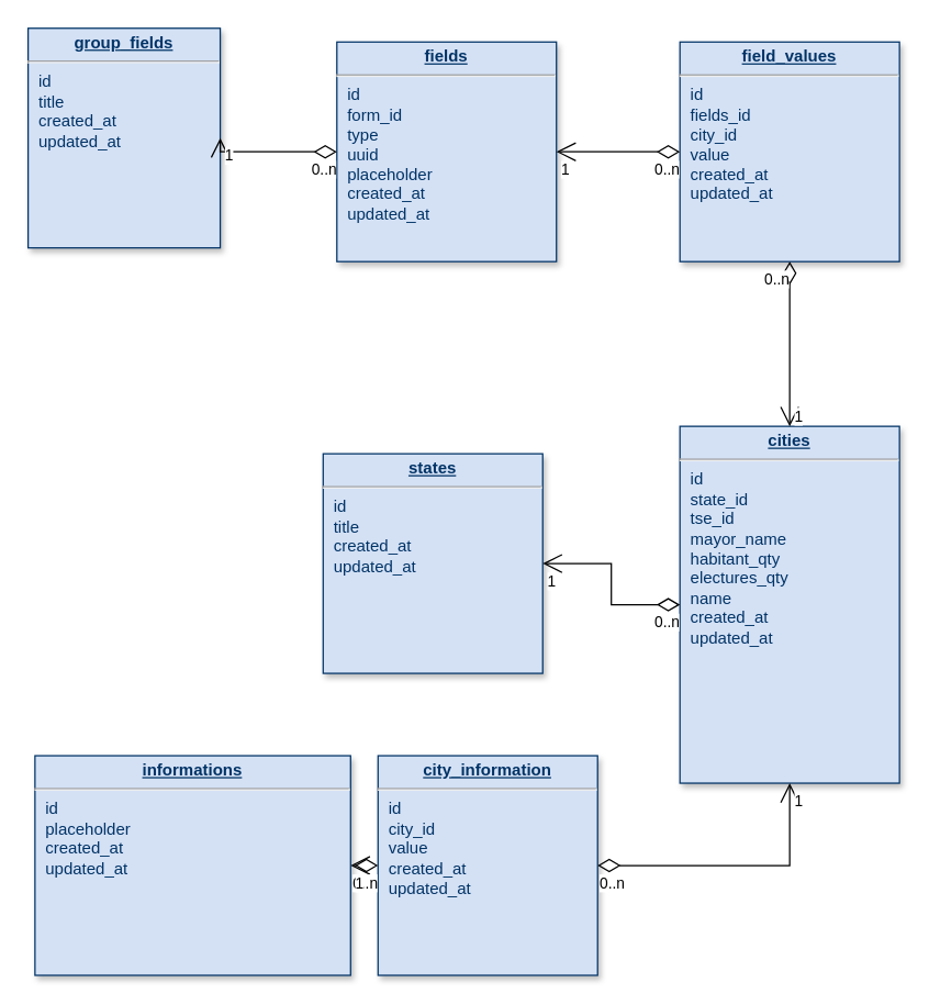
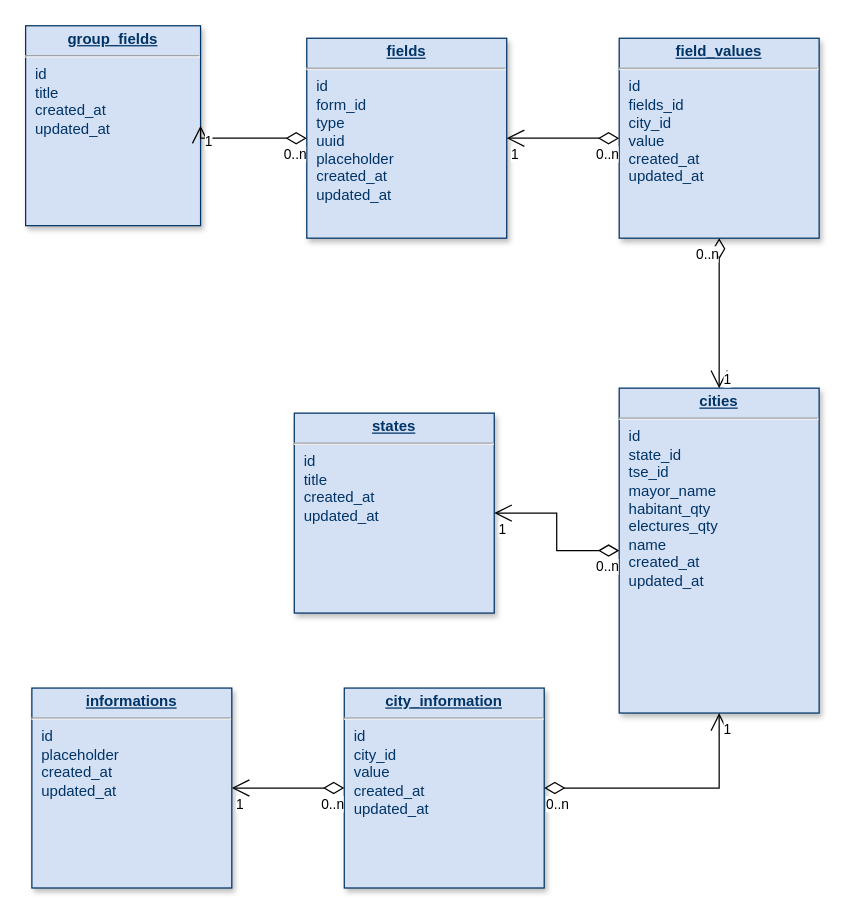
  <mxCell id="0" />
  <mxCell id="1" parent="0" />
  <mxCell id="2" value="&lt;p style=&quot;margin: 0px ; margin-top: 4px ; text-align: center ; text-decoration: underline&quot;&gt;&lt;b&gt;group_fields&lt;/b&gt;&lt;/p&gt;&lt;hr&gt;&lt;p style=&quot;margin: 0px ; margin-left: 8px&quot;&gt;id&lt;/p&gt;&lt;p style=&quot;margin: 0px ; margin-left: 8px&quot;&gt;title&lt;/p&gt;&lt;p style=&quot;margin: 0px ; margin-left: 8px&quot;&gt;created_at&lt;/p&gt;&lt;p style=&quot;margin: 0px ; margin-left: 8px&quot;&gt;updated_at&lt;/p&gt;" style="verticalAlign=top;align=left;overflow=fill;fontSize=12;fontFamily=Helvetica;html=1;strokeColor=#003366;shadow=1;fillColor=#D4E1F5;fontColor=#003366" parent="1" vertex="1"><mxGeometry x="20" y="20" width="140" height="160" as="geometry" /></mxCell>
  <mxCell id="3" value="&lt;p style=&quot;margin: 0px ; margin-top: 4px ; text-align: center ; text-decoration: underline&quot;&gt;&lt;b&gt;fields&lt;/b&gt;&lt;/p&gt;&lt;hr&gt;&lt;p style=&quot;margin: 0px ; margin-left: 8px&quot;&gt;id&lt;/p&gt;&lt;p style=&quot;margin: 0px ; margin-left: 8px&quot;&gt;form_id&lt;/p&gt;&lt;p style=&quot;margin: 0px ; margin-left: 8px&quot;&gt;type&lt;/p&gt;&lt;p style=&quot;margin: 0px ; margin-left: 8px&quot;&gt;uuid&lt;/p&gt;&lt;p style=&quot;margin: 0px ; margin-left: 8px&quot;&gt;placeholder&lt;/p&gt;&lt;p style=&quot;margin: 0px 0px 0px 8px&quot;&gt;created_at&lt;/p&gt;&lt;p style=&quot;margin: 0px 0px 0px 8px&quot;&gt;updated_at&lt;/p&gt;" style="verticalAlign=top;align=left;overflow=fill;fontSize=12;fontFamily=Helvetica;html=1;strokeColor=#003366;shadow=1;fillColor=#D4E1F5;fontColor=#003366" parent="1" vertex="1"><mxGeometry x="245" y="30" width="160" height="160" as="geometry" /></mxCell>
  <mxCell id="4" value="" style="endArrow=open;html=1;endSize=12;startArrow=diamondThin;startSize=14;startFill=0;edgeStyle=orthogonalEdgeStyle;rounded=0;entryX=1;entryY=0.5;entryDx=0;entryDy=0;exitX=0;exitY=0.5;exitDx=0;exitDy=0;" parent="1" source="3" target="2" edge="1"><mxGeometry relative="1" as="geometry"><mxPoint x="205" y="270" as="sourcePoint" /><mxPoint x="645" y="270" as="targetPoint" /><Array as="points"><mxPoint x="215" y="110" /><mxPoint x="215" y="110" /></Array></mxGeometry></mxCell>
  <mxCell id="5" value="0..n" style="edgeLabel;resizable=0;html=1;align=left;verticalAlign=top;" parent="4" connectable="0" vertex="1"><mxGeometry x="-1" relative="1" as="geometry"><mxPoint x="-20" as="offset" /></mxGeometry></mxCell>
  <mxCell id="6" value="1" style="edgeLabel;resizable=0;html=1;align=right;verticalAlign=top;" parent="4" connectable="0" vertex="1"><mxGeometry x="1" relative="1" as="geometry"><mxPoint x="10" as="offset" /></mxGeometry></mxCell>
  <mxCell id="7" value="&lt;p style=&quot;margin: 0px ; margin-top: 4px ; text-align: center ; text-decoration: underline&quot;&gt;&lt;b&gt;field_values&lt;/b&gt;&lt;/p&gt;&lt;hr&gt;&lt;p style=&quot;margin: 0px ; margin-left: 8px&quot;&gt;id&lt;/p&gt;&lt;p style=&quot;margin: 0px ; margin-left: 8px&quot;&gt;fields_id&lt;/p&gt;&lt;p style=&quot;margin: 0px ; margin-left: 8px&quot;&gt;city_id&lt;/p&gt;&lt;p style=&quot;margin: 0px ; margin-left: 8px&quot;&gt;value&lt;/p&gt;&lt;p style=&quot;margin: 0px ; margin-left: 8px&quot;&gt;created_at&lt;/p&gt;&lt;p style=&quot;margin: 0px ; margin-left: 8px&quot;&gt;updated_at&lt;/p&gt;" style="verticalAlign=top;align=left;overflow=fill;fontSize=12;fontFamily=Helvetica;html=1;strokeColor=#003366;shadow=1;fillColor=#D4E1F5;fontColor=#003366" parent="1" vertex="1"><mxGeometry x="495" y="30" width="160" height="160" as="geometry" /></mxCell>
  <mxCell id="8" value="&lt;p style=&quot;margin: 0px ; margin-top: 4px ; text-align: center ; text-decoration: underline&quot;&gt;&lt;b&gt;cities&lt;/b&gt;&lt;/p&gt;&lt;hr&gt;&lt;p style=&quot;margin: 0px ; margin-left: 8px&quot;&gt;id&lt;/p&gt;&lt;p style=&quot;margin: 0px ; margin-left: 8px&quot;&gt;state_id&lt;/p&gt;&lt;p style=&quot;margin: 0px ; margin-left: 8px&quot;&gt;tse_id&lt;br&gt;&lt;/p&gt;&lt;p style=&quot;margin: 0px ; margin-left: 8px&quot;&gt;mayor_name&lt;/p&gt;&lt;p style=&quot;margin: 0px ; margin-left: 8px&quot;&gt;habitant_qty&lt;/p&gt;&lt;p style=&quot;margin: 0px ; margin-left: 8px&quot;&gt;electures_qty&lt;/p&gt;&lt;p style=&quot;margin: 0px ; margin-left: 8px&quot;&gt;name&lt;/p&gt;&lt;p style=&quot;margin: 0px ; margin-left: 8px&quot;&gt;created_at&lt;/p&gt;&lt;p style=&quot;margin: 0px ; margin-left: 8px&quot;&gt;updated_at&lt;/p&gt;" style="verticalAlign=top;align=left;overflow=fill;fontSize=12;fontFamily=Helvetica;html=1;strokeColor=#003366;shadow=1;fillColor=#D4E1F5;fontColor=#003366" parent="1" vertex="1"><mxGeometry x="495" y="310" width="160" height="260" as="geometry" /></mxCell>
  <mxCell id="9" value="" style="endArrow=open;html=1;endSize=12;startArrow=diamondThin;startSize=14;startFill=0;edgeStyle=orthogonalEdgeStyle;rounded=0;entryX=1;entryY=0.5;entryDx=0;entryDy=0;exitX=0;exitY=0.5;exitDx=0;exitDy=0;" parent="1" source="7" target="3" edge="1"><mxGeometry relative="1" as="geometry"><mxPoint x="625" y="120" as="sourcePoint" /><mxPoint x="525" y="120" as="targetPoint" /></mxGeometry></mxCell>
  <mxCell id="10" value="0..n" style="edgeLabel;resizable=0;html=1;align=left;verticalAlign=top;" parent="9" connectable="0" vertex="1"><mxGeometry x="-1" relative="1" as="geometry"><mxPoint x="-20" as="offset" /></mxGeometry></mxCell>
  <mxCell id="11" value="1" style="edgeLabel;resizable=0;html=1;align=right;verticalAlign=top;" parent="9" connectable="0" vertex="1"><mxGeometry x="1" relative="1" as="geometry"><mxPoint x="10" as="offset" /></mxGeometry></mxCell>
  <mxCell id="12" value="" style="endArrow=open;html=1;endSize=12;startArrow=diamondThin;startSize=14;startFill=0;edgeStyle=orthogonalEdgeStyle;rounded=0;entryX=0.5;entryY=0;entryDx=0;entryDy=0;exitX=0.5;exitY=1;exitDx=0;exitDy=0;" parent="1" source="7" target="8" edge="1"><mxGeometry relative="1" as="geometry"><mxPoint x="665" y="270" as="sourcePoint" /><mxPoint x="565" y="270" as="targetPoint" /></mxGeometry></mxCell>
  <mxCell id="13" value="0..n" style="edgeLabel;resizable=0;html=1;align=left;verticalAlign=top;" parent="12" connectable="0" vertex="1"><mxGeometry x="-1" relative="1" as="geometry"><mxPoint x="-20" as="offset" /></mxGeometry></mxCell>
  <mxCell id="14" value="1" style="edgeLabel;resizable=0;html=1;align=right;verticalAlign=top;" parent="12" connectable="0" vertex="1"><mxGeometry x="1" relative="1" as="geometry"><mxPoint x="10" y="-20" as="offset" /></mxGeometry></mxCell>
  <mxCell id="15" value="&lt;p style=&quot;margin: 0px ; margin-top: 4px ; text-align: center ; text-decoration: underline&quot;&gt;&lt;b&gt;states&lt;/b&gt;&lt;/p&gt;&lt;hr&gt;&lt;p style=&quot;margin: 0px ; margin-left: 8px&quot;&gt;id&lt;/p&gt;&lt;p style=&quot;margin: 0px ; margin-left: 8px&quot;&gt;title&lt;/p&gt;&lt;p style=&quot;margin: 0px ; margin-left: 8px&quot;&gt;created_at&lt;/p&gt;&lt;p style=&quot;margin: 0px ; margin-left: 8px&quot;&gt;updated_at&lt;/p&gt;" style="verticalAlign=top;align=left;overflow=fill;fontSize=12;fontFamily=Helvetica;html=1;strokeColor=#003366;shadow=1;fillColor=#D4E1F5;fontColor=#003366" parent="1" vertex="1"><mxGeometry x="235" y="330" width="160" height="160" as="geometry" /></mxCell>
  <mxCell id="16" value="" style="endArrow=open;html=1;endSize=12;startArrow=diamondThin;startSize=14;startFill=0;edgeStyle=orthogonalEdgeStyle;rounded=0;entryX=1;entryY=0.5;entryDx=0;entryDy=0;exitX=0;exitY=0.5;exitDx=0;exitDy=0;" parent="1" source="8" target="15" edge="1"><mxGeometry relative="1" as="geometry"><mxPoint x="665" y="150" as="sourcePoint" /><mxPoint x="565" y="150" as="targetPoint" /></mxGeometry></mxCell>
  <mxCell id="17" value="0..n" style="edgeLabel;resizable=0;html=1;align=left;verticalAlign=top;" parent="16" connectable="0" vertex="1"><mxGeometry x="-1" relative="1" as="geometry"><mxPoint x="-20" as="offset" /></mxGeometry></mxCell>
  <mxCell id="18" value="1" style="edgeLabel;resizable=0;html=1;align=right;verticalAlign=top;" parent="16" connectable="0" vertex="1"><mxGeometry x="1" relative="1" as="geometry"><mxPoint x="10" as="offset" /></mxGeometry></mxCell>
  <mxCell id="19" style="edgeStyle=orthogonalEdgeStyle;rounded=0;orthogonalLoop=1;jettySize=auto;html=1;exitX=0.5;exitY=1;exitDx=0;exitDy=0;" parent="1" source="8" target="8" edge="1"><mxGeometry relative="1" as="geometry" /></mxCell>
- <mxCell id="20" value="&lt;p style=&quot;margin: 0px ; margin-top: 4px ; text-align: center ; text-decoration: underline&quot;&gt;&lt;b&gt;informations&lt;/b&gt;&lt;/p&gt;&lt;hr&gt;&lt;p style=&quot;margin: 0px ; margin-left: 8px&quot;&gt;id&lt;/p&gt;&lt;p style=&quot;margin: 0px ; margin-left: 8px&quot;&gt;placeholder&lt;/p&gt;&lt;p style=&quot;margin: 0px ; margin-left: 8px&quot;&gt;created_at&lt;/p&gt;&lt;p style=&quot;margin: 0px ; margin-left: 8px&quot;&gt;updated_at&lt;/p&gt;" style="verticalAlign=top;align=left;overflow=fill;fontSize=12;fontFamily=Helvetica;html=1;strokeColor=#003366;shadow=1;fillColor=#D4E1F5;fontColor=#003366" parent="1" vertex="1"><mxGeometry x="25" y="550" width="230" height="160" as="geometry" /></mxCell>
+ <mxCell id="20" value="&lt;p style=&quot;margin: 0px ; margin-top: 4px ; text-align: center ; text-decoration: underline&quot;&gt;&lt;b&gt;informations&lt;/b&gt;&lt;/p&gt;&lt;hr&gt;&lt;p style=&quot;margin: 0px ; margin-left: 8px&quot;&gt;id&lt;/p&gt;&lt;p style=&quot;margin: 0px ; margin-left: 8px&quot;&gt;placeholder&lt;/p&gt;&lt;p style=&quot;margin: 0px ; margin-left: 8px&quot;&gt;created_at&lt;/p&gt;&lt;p style=&quot;margin: 0px ; margin-left: 8px&quot;&gt;updated_at&lt;/p&gt;" style="verticalAlign=top;align=left;overflow=fill;fontSize=12;fontFamily=Helvetica;html=1;strokeColor=#003366;shadow=1;fillColor=#D4E1F5;fontColor=#003366" parent="1" vertex="1"><mxGeometry x="25" y="550" width="160" height="160" as="geometry" /></mxCell>
  <mxCell id="21" value="&lt;p style=&quot;margin: 0px ; margin-top: 4px ; text-align: center ; text-decoration: underline&quot;&gt;&lt;b&gt;city_information&lt;/b&gt;&lt;/p&gt;&lt;hr&gt;&lt;p style=&quot;margin: 0px ; margin-left: 8px&quot;&gt;id&lt;/p&gt;&lt;p style=&quot;margin: 0px ; margin-left: 8px&quot;&gt;city_id&lt;/p&gt;&lt;p style=&quot;margin: 0px ; margin-left: 8px&quot;&gt;value&lt;/p&gt;&lt;p style=&quot;margin: 0px ; margin-left: 8px&quot;&gt;created_at&lt;/p&gt;&lt;p style=&quot;margin: 0px ; margin-left: 8px&quot;&gt;updated_at&lt;/p&gt;" style="verticalAlign=top;align=left;overflow=fill;fontSize=12;fontFamily=Helvetica;html=1;strokeColor=#003366;shadow=1;fillColor=#D4E1F5;fontColor=#003366" parent="1" vertex="1"><mxGeometry x="275" y="550" width="160" height="160" as="geometry" /></mxCell>
  <mxCell id="22" value="" style="endArrow=open;html=1;endSize=12;startArrow=diamondThin;startSize=14;startFill=0;edgeStyle=orthogonalEdgeStyle;rounded=0;entryX=1;entryY=0.5;entryDx=0;entryDy=0;exitX=0;exitY=0.5;exitDx=0;exitDy=0;" parent="1" source="21" target="20" edge="1"><mxGeometry relative="1" as="geometry"><mxPoint x="235" y="580" as="sourcePoint" /><mxPoint x="575" y="510" as="targetPoint" /></mxGeometry></mxCell>
  <mxCell id="23" value="0..n" style="edgeLabel;resizable=0;html=1;align=left;verticalAlign=top;" parent="22" connectable="0" vertex="1"><mxGeometry x="-1" relative="1" as="geometry"><mxPoint x="-20" as="offset" /></mxGeometry></mxCell>
  <mxCell id="24" value="1" style="edgeLabel;resizable=0;html=1;align=right;verticalAlign=top;" parent="22" connectable="0" vertex="1"><mxGeometry x="1" relative="1" as="geometry"><mxPoint x="10" as="offset" /></mxGeometry></mxCell>
  <mxCell id="25" value="" style="endArrow=open;html=1;endSize=12;startArrow=diamondThin;startSize=14;startFill=0;edgeStyle=orthogonalEdgeStyle;rounded=0;entryX=0.5;entryY=1;entryDx=0;entryDy=0;exitX=1;exitY=0.5;exitDx=0;exitDy=0;" parent="1" source="21" target="8" edge="1"><mxGeometry relative="1" as="geometry"><mxPoint x="665" y="550" as="sourcePoint" /><mxPoint x="515" y="630" as="targetPoint" /><Array as="points"><mxPoint x="575" y="630" /></Array></mxGeometry></mxCell>
  <mxCell id="26" value="0..n" style="edgeLabel;resizable=0;html=1;align=left;verticalAlign=top;" parent="25" connectable="0" vertex="1"><mxGeometry x="-1" relative="1" as="geometry"><mxPoint as="offset" /></mxGeometry></mxCell>
  <mxCell id="27" value="1" style="edgeLabel;resizable=0;html=1;align=right;verticalAlign=top;" parent="25" connectable="0" vertex="1"><mxGeometry x="1" relative="1" as="geometry"><mxPoint x="10" as="offset" /></mxGeometry></mxCell>
